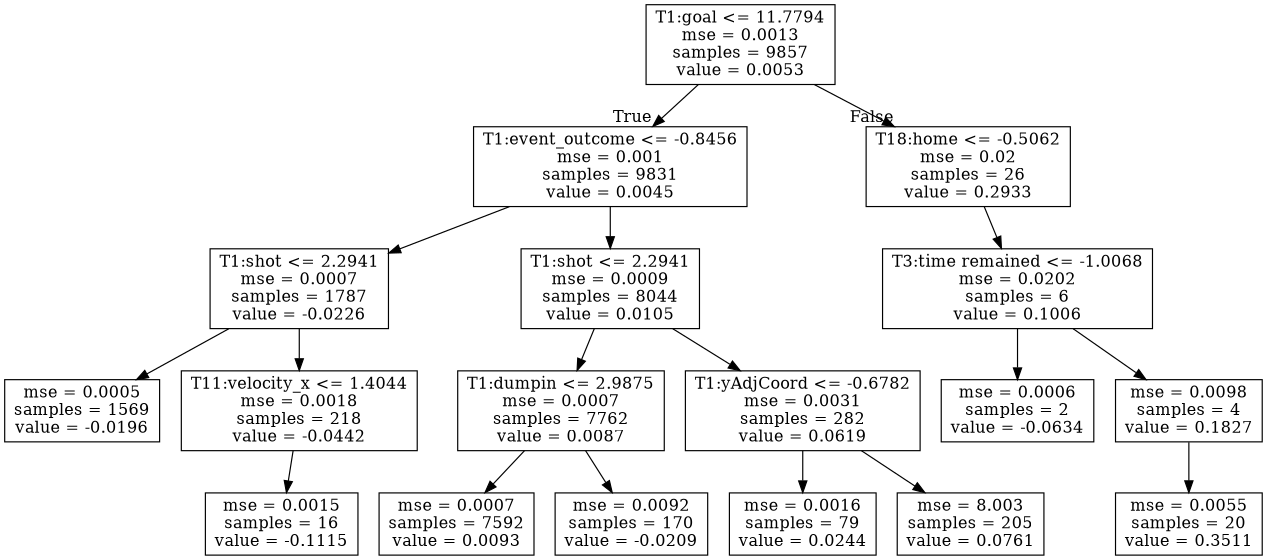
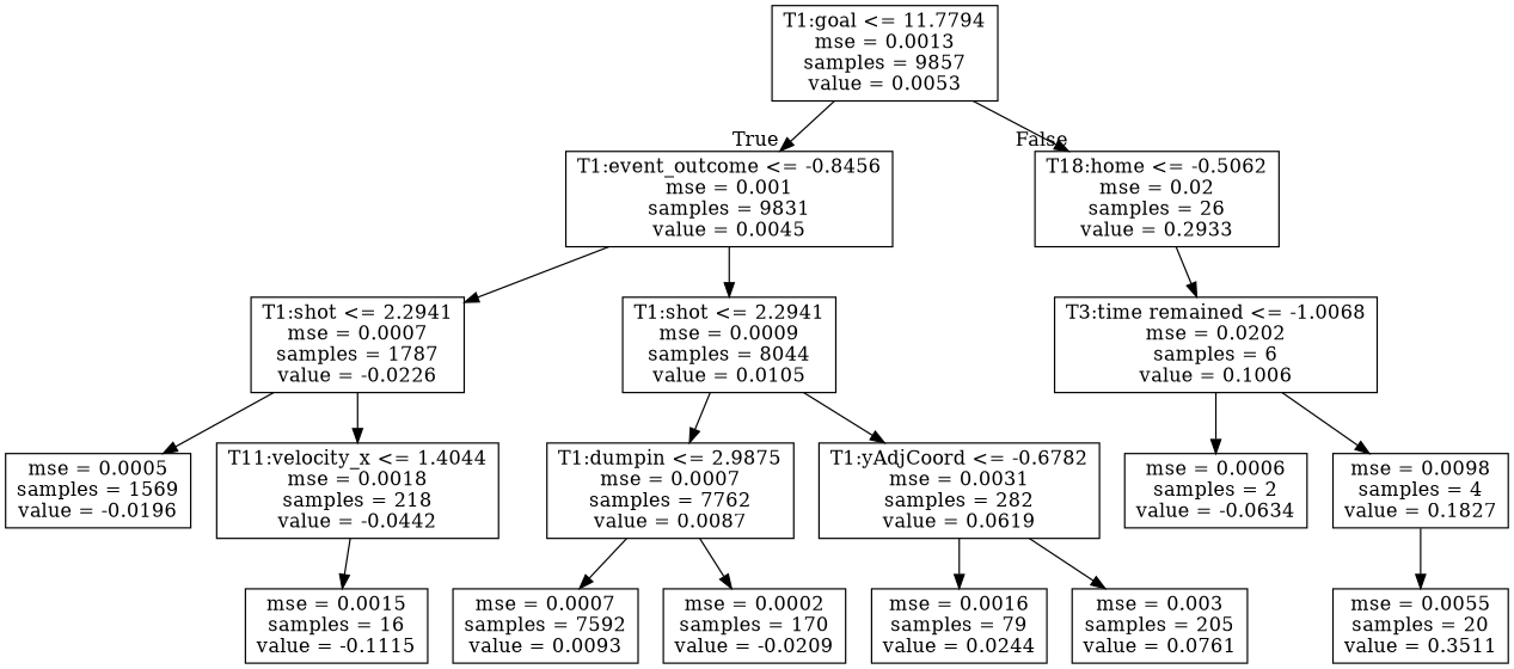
  digraph {
    node [shape=box]
    n1 [label="T1:goal <= 11.7794\nmse = 0.0013\nsamples = 9857\nvalue = 0.0053"]
    n2 [label="T1:event_outcome <= -0.8456\nmse = 0.001\nsamples = 9831\nvalue = 0.0045"]
    n3 [label="T18:home <= -0.5062\nmse = 0.02\nsamples = 26\nvalue = 0.2933"]
    n4 [label="T1:shot <= 2.2941\nmse = 0.0007\nsamples = 1787\nvalue = -0.0226"]
    n5 [label="T1:shot <= 2.2941\nmse = 0.0009\nsamples = 8044\nvalue = 0.0105"]
    n6 [label="T3:time remained <= -1.0068\nmse = 0.0202\nsamples = 6\nvalue = 0.1006"]
    n7 [label="mse = 0.0005\nsamples = 1569\nvalue = -0.0196"]
    n8 [label="T11:velocity_x <= 1.4044\nmse = 0.0018\nsamples = 218\nvalue = -0.0442"]
    n9 [label="T1:dumpin <= 2.9875\nmse = 0.0007\nsamples = 7762\nvalue = 0.0087"]
    n10 [label="T1:yAdjCoord <= -0.6782\nmse = 0.0031\nsamples = 282\nvalue = 0.0619"]
    n11 [label="mse = 0.0015\nsamples = 16\nvalue = -0.1115"]
    n12 [label="mse = 0.0007\nsamples = 7592\nvalue = 0.0093"]
-   n13 [label="mse = 0.0092\nsamples = 170\nvalue = -0.0209"]
+   n13 [label="mse = 0.0002\nsamples = 170\nvalue = -0.0209"]
    n14 [label="mse = 0.0016\nsamples = 79\nvalue = 0.0244"]
-   n15 [label="mse = 8.003\nsamples = 205\nvalue = 0.0761"]
+   n15 [label="mse = 0.003\nsamples = 205\nvalue = 0.0761"]
    n16 [label="mse = 0.0006\nsamples = 2\nvalue = -0.0634"]
    n17 [label="mse = 0.0098\nsamples = 4\nvalue = 0.1827"]
    n18 [label="mse = 0.0055\nsamples = 20\nvalue = 0.3511"]
    n1 -> n2 [headlabel=True labelangle=45 labeldistance=2.5]
    n1 -> n3 [headlabel=False labelangle=-45 labeldistance=2.5]
    n2 -> n4
    n2 -> n5
    n3 -> n6
    n4 -> n7
    n4 -> n8
    n5 -> n9
    n5 -> n10
    n6 -> n16
    n6 -> n17
    n8 -> n11
    n9 -> n12
    n9 -> n13
    n10 -> n14
    n10 -> n15
    n17 -> n18
  }
